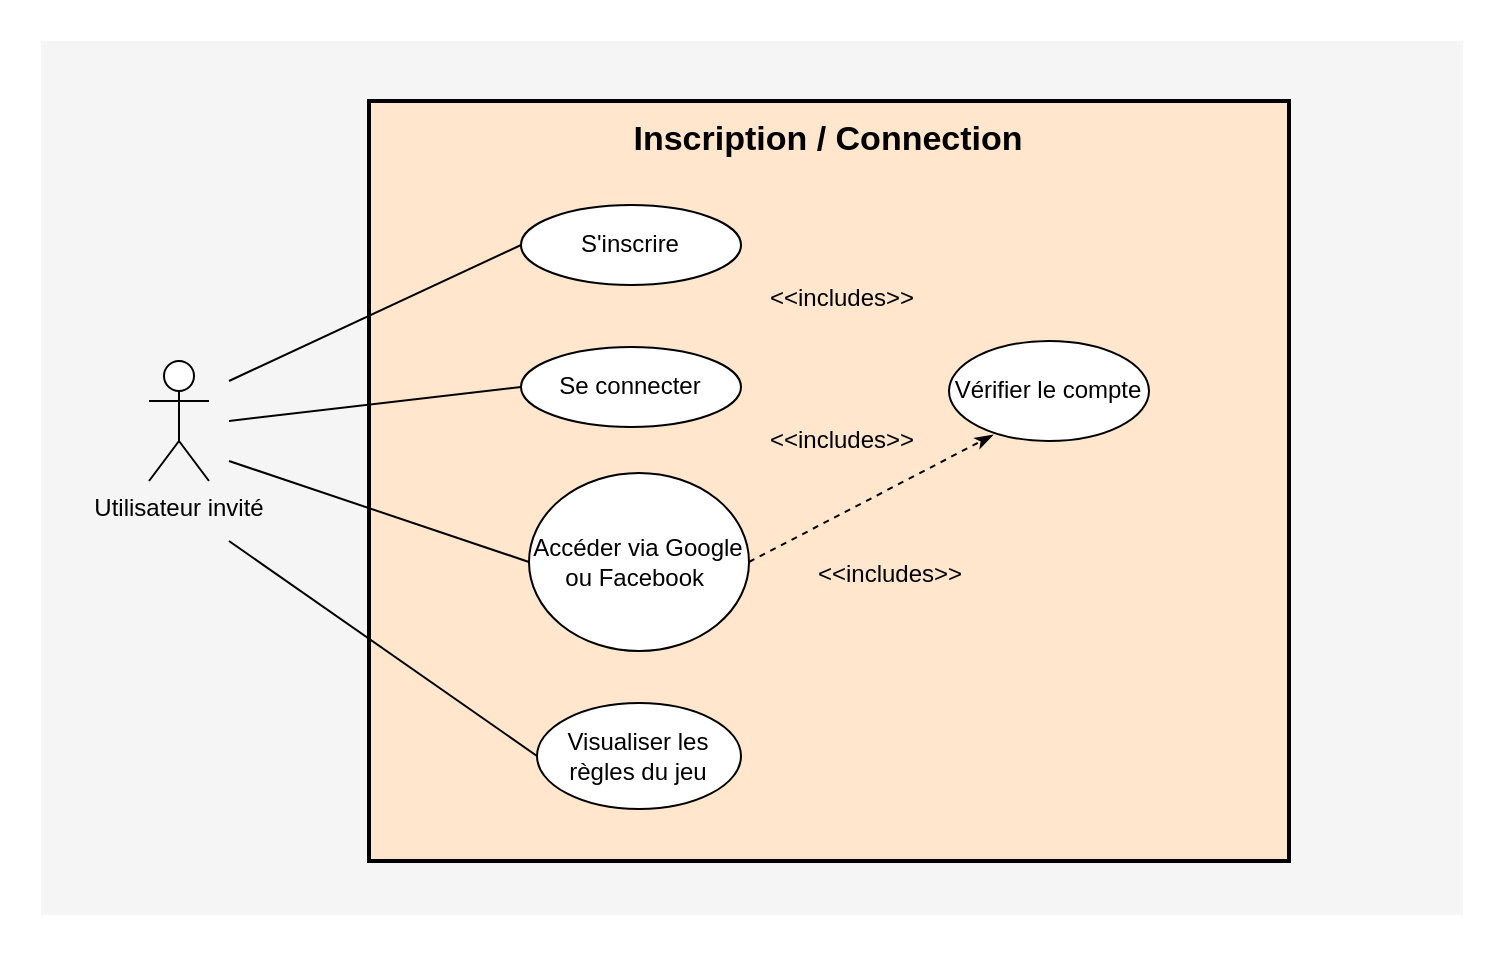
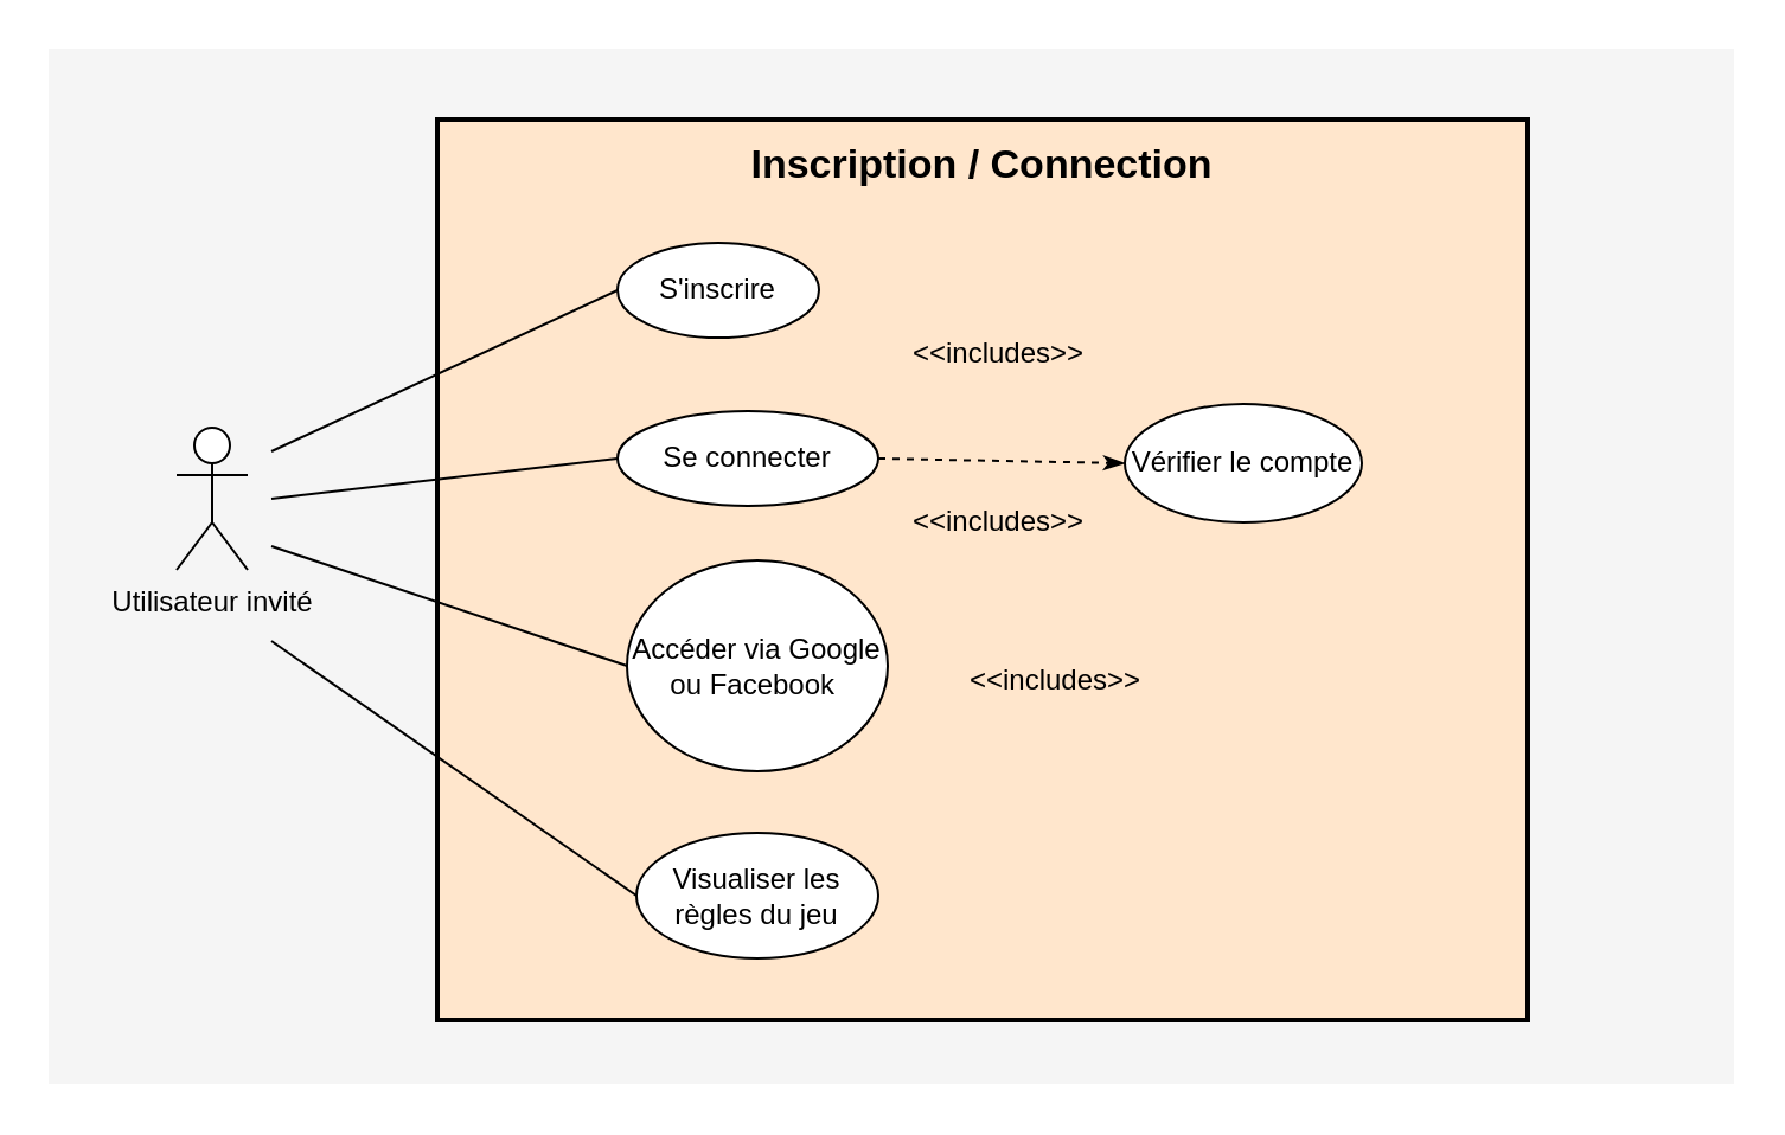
  <mxCell id="0" />
  <mxCell id="1" parent="0" />
  <mxCell id="2" value="" style="rounded=0;whiteSpace=wrap;html=1;strokeWidth=2;fillColor=#f5f5f5;fontColor=#333333;strokeColor=none;" parent="1" vertex="1"><mxGeometry x="20" y="20" width="711" height="437" as="geometry" /></mxCell>
  <mxCell id="3" value="" style="verticalLabelPosition=bottom;verticalAlign=top;html=1;shape=mxgraph.basic.rect;fillColor2=none;strokeWidth=2;size=20;indent=5;fillColor=#ffe6cc;" parent="1" vertex="1"><mxGeometry x="184" y="50" width="460" height="380" as="geometry" /></mxCell>
  <mxCell id="4" style="edgeStyle=none;rounded=0;orthogonalLoop=1;jettySize=auto;html=1;exitX=0;exitY=0.5;exitDx=0;exitDy=0;endArrow=none;endFill=0;" parent="1" source="5" edge="1"><mxGeometry relative="1" as="geometry"><mxPoint x="114" y="190" as="targetPoint" /></mxGeometry></mxCell>
- <mxCell id="5" value="&lt;div&gt;S'inscrire&lt;/div&gt;" style="ellipse;whiteSpace=wrap;html=1;" parent="1" vertex="1"><mxGeometry x="260" y="102" width="110" height="40" as="geometry" /></mxCell>
+ <mxCell id="5" value="&lt;div&gt;S'inscrire&lt;/div&gt;" style="ellipse;whiteSpace=wrap;html=1;" parent="1" vertex="1"><mxGeometry x="260" y="102" width="85" height="40" as="geometry" /></mxCell>
  <mxCell id="6" style="edgeStyle=none;rounded=0;orthogonalLoop=1;jettySize=auto;html=1;exitX=0;exitY=0.5;exitDx=0;exitDy=0;endArrow=none;endFill=0;" parent="1" source="7" edge="1"><mxGeometry relative="1" as="geometry"><mxPoint x="114" y="210" as="targetPoint" /></mxGeometry></mxCell>
  <mxCell id="7" value="&lt;div&gt;Se connecter&lt;/div&gt;" style="ellipse;whiteSpace=wrap;html=1;" parent="1" vertex="1"><mxGeometry x="260" y="173" width="110" height="40" as="geometry" /></mxCell>
  <mxCell id="8" style="rounded=0;orthogonalLoop=1;jettySize=auto;html=1;exitX=0;exitY=0.5;exitDx=0;exitDy=0;endArrow=none;endFill=0;" parent="1" source="9" edge="1"><mxGeometry relative="1" as="geometry"><mxPoint x="114" y="230" as="targetPoint" /></mxGeometry></mxCell>
  <mxCell id="9" value="Accéder via Google ou Facebook&amp;nbsp;" style="ellipse;whiteSpace=wrap;html=1;" parent="1" vertex="1"><mxGeometry x="264" y="236" width="110" height="89" as="geometry" /></mxCell>
  <mxCell id="10" value="Utilisateur invité" style="shape=umlActor;verticalLabelPosition=bottom;verticalAlign=top;html=1;" parent="1" vertex="1"><mxGeometry x="74" y="180" width="30" height="60" as="geometry" /></mxCell>
  <mxCell id="11" value="Vérifier le compte" style="ellipse;whiteSpace=wrap;html=1;" parent="1" vertex="1"><mxGeometry x="474" y="170" width="100" height="50" as="geometry" /></mxCell>
  <mxCell id="12" value="&lt;b&gt;Inscription / Connection&lt;/b&gt;" style="text;html=1;strokeColor=none;fillColor=none;align=center;verticalAlign=middle;whiteSpace=wrap;rounded=0;fontSize=17;" parent="1" vertex="1"><mxGeometry x="204" y="60" width="420" height="20" as="geometry" /></mxCell>
+ <mxCell id="13" value="" style="endArrow=classicThin;dashed=1;html=1;strokeColor=#000000;fontSize=17;entryX=0;entryY=0.5;entryDx=0;entryDy=0;exitX=1;exitY=0.5;exitDx=0;exitDy=0;endFill=1;" parent="1" source="7" target="11" edge="1"><mxGeometry width="50" height="50" relative="1" as="geometry"><mxPoint x="374" y="130" as="sourcePoint" /><mxPoint x="459" y="130" as="targetPoint" /></mxGeometry></mxCell>
  <mxCell id="14" value="Visualiser les règles du jeu" style="ellipse;whiteSpace=wrap;html=1;" parent="1" vertex="1"><mxGeometry x="268" y="351" width="102" height="53" as="geometry" /></mxCell>
  <mxCell id="15" style="rounded=0;orthogonalLoop=1;jettySize=auto;html=1;exitX=0;exitY=0.5;exitDx=0;exitDy=0;endArrow=none;endFill=0;" parent="1" source="14" edge="1"><mxGeometry relative="1" as="geometry"><mxPoint x="114" y="270" as="targetPoint" /><mxPoint x="274" y="300" as="sourcePoint" /></mxGeometry></mxCell>
- <mxCell id="16" value="" style="endArrow=classicThin;dashed=1;html=1;strokeColor=#000000;fontSize=17;entryX=0.22;entryY=0.94;entryDx=0;entryDy=0;exitX=1;exitY=0.5;exitDx=0;exitDy=0;endFill=1;entryPerimeter=0;" parent="1" source="9" target="11" edge="1"><mxGeometry width="50" height="50" relative="1" as="geometry"><mxPoint x="384" y="220" as="sourcePoint" /><mxPoint x="469" y="220" as="targetPoint" /></mxGeometry></mxCell>
  <mxCell id="17" value="&amp;lt;&amp;lt;includes&amp;gt;&amp;gt;" style="text;html=1;strokeColor=none;fillColor=none;align=center;verticalAlign=middle;whiteSpace=wrap;rounded=0;" parent="1" vertex="1"><mxGeometry x="401" y="139" width="40" height="20" as="geometry" /></mxCell>
  <mxCell id="18" value="&amp;lt;&amp;lt;includes&amp;gt;&amp;gt;" style="text;html=1;strokeColor=none;fillColor=none;align=center;verticalAlign=middle;whiteSpace=wrap;rounded=0;" parent="1" vertex="1"><mxGeometry x="401" y="210" width="40" height="20" as="geometry" /></mxCell>
  <mxCell id="19" value="&amp;lt;&amp;lt;includes&amp;gt;&amp;gt;" style="text;html=1;strokeColor=none;fillColor=none;align=center;verticalAlign=middle;whiteSpace=wrap;rounded=0;" parent="1" vertex="1"><mxGeometry x="425" y="277" width="40" height="20" as="geometry" /></mxCell>
